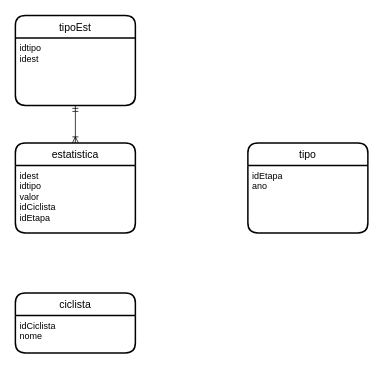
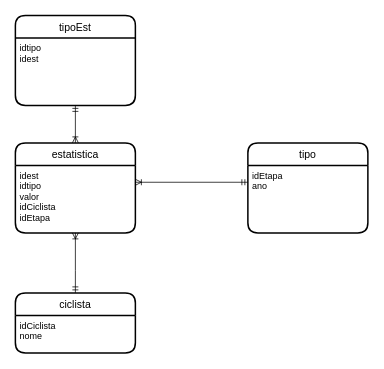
  <mxCell id="0" />
  <mxCell id="1" parent="0" />
  <mxCell id="2" value="estatistica" style="swimlane;childLayout=stackLayout;horizontal=1;startSize=30;horizontalStack=0;rounded=1;fontSize=14;fontStyle=0;strokeWidth=2;resizeParent=0;resizeLast=1;shadow=0;dashed=0;align=center;" vertex="1" parent="1"><mxGeometry x="20" y="190" width="160" height="120" as="geometry" /></mxCell>
  <mxCell id="3" value="idest&#10;idtipo&#10;valor&#10;idCiclista&#10;idEtapa" style="align=left;strokeColor=none;fillColor=none;spacingLeft=4;fontSize=12;verticalAlign=top;resizable=0;rotatable=0;part=1;" vertex="1" parent="2"><mxGeometry y="30" width="160" height="90" as="geometry" /></mxCell>
+ <mxCell id="4" style="edgeStyle=orthogonalEdgeStyle;rounded=0;orthogonalLoop=1;jettySize=auto;html=1;exitX=0.5;exitY=0;exitDx=0;exitDy=0;entryX=0.5;entryY=1;entryDx=0;entryDy=0;startArrow=ERmandOne;startFill=0;endArrow=ERoneToMany;endFill=0;" edge="1" parent="1" source="5" target="3"><mxGeometry relative="1" as="geometry"><Array as="points"><mxPoint x="100" y="360" /><mxPoint x="100" y="360" /></Array></mxGeometry></mxCell>
  <mxCell id="5" value="ciclista" style="swimlane;childLayout=stackLayout;horizontal=1;startSize=30;horizontalStack=0;rounded=1;fontSize=14;fontStyle=0;strokeWidth=2;resizeParent=0;resizeLast=1;shadow=0;dashed=0;align=center;" vertex="1" parent="1"><mxGeometry x="20" y="390" width="160" height="80" as="geometry" /></mxCell>
  <mxCell id="6" value="idCiclista&#10;nome" style="align=left;strokeColor=none;fillColor=none;spacingLeft=4;fontSize=12;verticalAlign=top;resizable=0;rotatable=0;part=1;" vertex="1" parent="5"><mxGeometry y="30" width="160" height="50" as="geometry" /></mxCell>
  <mxCell id="7" value="tipo" style="swimlane;childLayout=stackLayout;horizontal=1;startSize=30;horizontalStack=0;rounded=1;fontSize=14;fontStyle=0;strokeWidth=2;resizeParent=0;resizeLast=1;shadow=0;dashed=0;align=center;" vertex="1" parent="1"><mxGeometry x="330" y="190" width="160" height="120" as="geometry" /></mxCell>
  <mxCell id="8" value="idEtapa&#10;ano" style="align=left;strokeColor=none;fillColor=none;spacingLeft=4;fontSize=12;verticalAlign=top;resizable=0;rotatable=0;part=1;" vertex="1" parent="7"><mxGeometry y="30" width="160" height="90" as="geometry" /></mxCell>
  <mxCell id="9" value="tipoEst" style="swimlane;childLayout=stackLayout;horizontal=1;startSize=30;horizontalStack=0;rounded=1;fontSize=14;fontStyle=0;strokeWidth=2;resizeParent=0;resizeLast=1;shadow=0;dashed=0;align=center;" vertex="1" parent="1"><mxGeometry x="20" y="20" width="160" height="120" as="geometry" /></mxCell>
  <mxCell id="10" value="idtipo&#10;idest" style="align=left;strokeColor=none;fillColor=none;spacingLeft=4;fontSize=12;verticalAlign=top;resizable=0;rotatable=0;part=1;" vertex="1" parent="9"><mxGeometry y="30" width="160" height="90" as="geometry" /></mxCell>
+ <mxCell id="11" style="edgeStyle=orthogonalEdgeStyle;rounded=0;orthogonalLoop=1;jettySize=auto;html=1;exitX=0;exitY=0.25;exitDx=0;exitDy=0;entryX=1;entryY=0.25;entryDx=0;entryDy=0;startArrow=ERmandOne;startFill=0;endArrow=ERoneToMany;endFill=0;" edge="1" parent="1" source="8" target="3"><mxGeometry relative="1" as="geometry"><mxPoint x="280" y="360" as="sourcePoint" /><mxPoint x="110" y="320" as="targetPoint" /></mxGeometry></mxCell>
  <mxCell id="12" style="edgeStyle=orthogonalEdgeStyle;rounded=0;orthogonalLoop=1;jettySize=auto;html=1;exitX=0.5;exitY=1;exitDx=0;exitDy=0;entryX=0.5;entryY=0;entryDx=0;entryDy=0;startArrow=ERmandOne;startFill=0;endArrow=ERoneToMany;endFill=0;" edge="1" parent="1" source="10" target="2"><mxGeometry relative="1" as="geometry"><mxPoint x="339.52" y="256.04" as="sourcePoint" /><mxPoint x="190" y="252.5" as="targetPoint" /></mxGeometry></mxCell>
